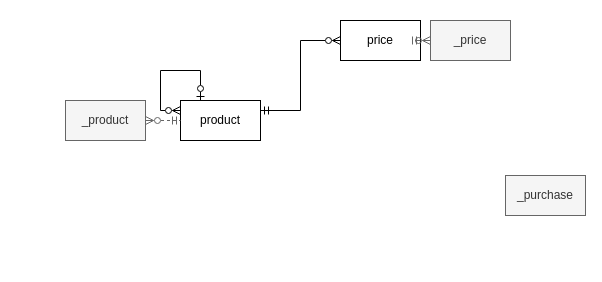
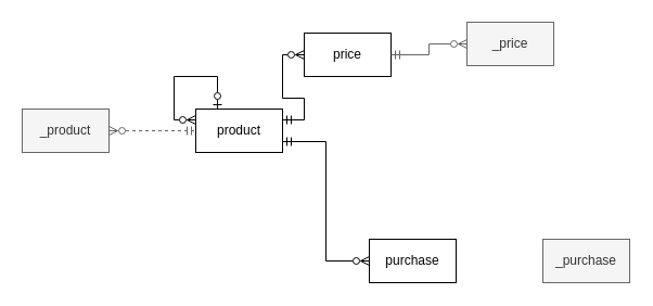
  <mxCell id="0" />
  <mxCell id="1" parent="0" />
  <mxCell id="2" value="product" style="whiteSpace=wrap;html=1;align=center;" vertex="1" parent="1"><mxGeometry x="180" y="100" width="80" height="40" as="geometry" /></mxCell>
  <mxCell id="3" style="edgeStyle=orthogonalEdgeStyle;rounded=0;orthogonalLoop=1;jettySize=auto;html=1;exitX=0;exitY=0.5;exitDx=0;exitDy=0;entryX=1;entryY=0.25;entryDx=0;entryDy=0;endArrow=ERmandOne;endFill=0;startArrow=ERzeroToMany;startFill=0;" edge="1" parent="1" source="4" target="2"><mxGeometry relative="1" as="geometry" /></mxCell>
- <mxCell id="4" value="price" style="whiteSpace=wrap;html=1;align=center;" vertex="1" parent="1"><mxGeometry x="340" y="20" width="80" height="40" as="geometry" /></mxCell>
+ <mxCell id="4" value="price" style="whiteSpace=wrap;html=1;align=center;" vertex="1" parent="1"><mxGeometry x="280" y="30" width="80" height="40" as="geometry" /></mxCell>
+ <mxCell id="5" style="edgeStyle=orthogonalEdgeStyle;rounded=0;orthogonalLoop=1;jettySize=auto;html=1;exitX=0;exitY=0.5;exitDx=0;exitDy=0;entryX=1;entryY=0.75;entryDx=0;entryDy=0;endArrow=ERmandOne;endFill=0;startArrow=ERzeroToMany;startFill=0;" edge="1" parent="1" source="6" target="2"><mxGeometry relative="1" as="geometry" /></mxCell>
+ <mxCell id="6" value="purchase" style="whiteSpace=wrap;html=1;align=center;" vertex="1" parent="1"><mxGeometry x="340" y="220" width="80" height="40" as="geometry" /></mxCell>
  <mxCell id="7" style="edgeStyle=orthogonalEdgeStyle;rounded=0;orthogonalLoop=1;jettySize=auto;html=1;exitX=0;exitY=0.25;exitDx=0;exitDy=0;entryX=0.25;entryY=0;entryDx=0;entryDy=0;endArrow=ERzeroToOne;endFill=0;startArrow=ERzeroToMany;startFill=0;" edge="1" parent="1" source="2" target="2"><mxGeometry relative="1" as="geometry"><Array as="points"><mxPoint x="160" y="110" /><mxPoint x="160" y="70" /><mxPoint x="200" y="70" /></Array></mxGeometry></mxCell>
  <mxCell id="8" style="edgeStyle=orthogonalEdgeStyle;rounded=0;orthogonalLoop=1;jettySize=auto;html=1;exitX=0;exitY=0.5;exitDx=0;exitDy=0;entryX=1;entryY=0.5;entryDx=0;entryDy=0;endArrow=ERmandOne;endFill=0;startArrow=ERzeroToMany;startFill=0;fillColor=#f5f5f5;strokeColor=#666666;" edge="1" parent="1" source="9" target="4"><mxGeometry relative="1" as="geometry" /></mxCell>
  <mxCell id="9" value="_price" style="whiteSpace=wrap;html=1;align=center;fillColor=#f5f5f5;fontColor=#333333;strokeColor=#666666;" vertex="1" parent="1"><mxGeometry x="430" y="20" width="80" height="40" as="geometry" /></mxCell>
- <mxCell id="10" value="_purchase" style="whiteSpace=wrap;html=1;align=center;fillColor=#f5f5f5;fontColor=#333333;strokeColor=#666666;" vertex="1" parent="1"><mxGeometry x="505" y="175" width="80" height="40" as="geometry" /></mxCell>
+ <mxCell id="10" value="_purchase" style="whiteSpace=wrap;html=1;align=center;fillColor=#f5f5f5;fontColor=#333333;strokeColor=#666666;" vertex="1" parent="1"><mxGeometry x="500" y="220" width="80" height="40" as="geometry" /></mxCell>
  <mxCell id="11" style="edgeStyle=orthogonalEdgeStyle;rounded=0;orthogonalLoop=1;jettySize=auto;html=1;exitX=1;exitY=0.5;exitDx=0;exitDy=0;entryX=0;entryY=0.5;entryDx=0;entryDy=0;endArrow=ERmandOne;endFill=0;startArrow=ERzeroToMany;startFill=0;fillColor=#f5f5f5;strokeColor=#666666;dashed=1;" edge="1" parent="1" source="12" target="2"><mxGeometry relative="1" as="geometry" /></mxCell>
- <mxCell id="12" value="_product" style="whiteSpace=wrap;html=1;align=center;fillColor=#f5f5f5;fontColor=#333333;strokeColor=#666666;" vertex="1" parent="1"><mxGeometry x="65" y="100" width="80" height="40" as="geometry" /></mxCell>
+ <mxCell id="12" value="_product" style="whiteSpace=wrap;html=1;align=center;fillColor=#f5f5f5;fontColor=#333333;strokeColor=#666666;" vertex="1" parent="1"><mxGeometry x="20" y="100" width="80" height="40" as="geometry" /></mxCell>
